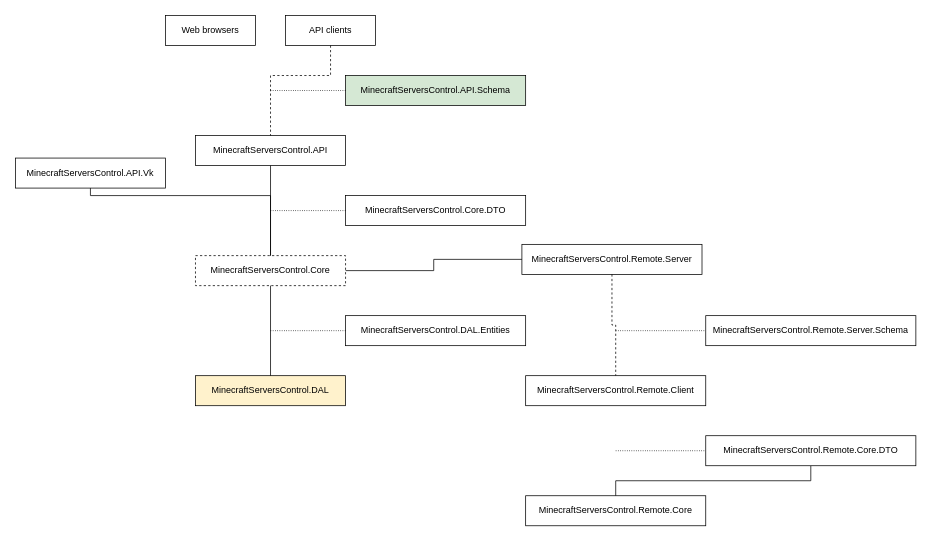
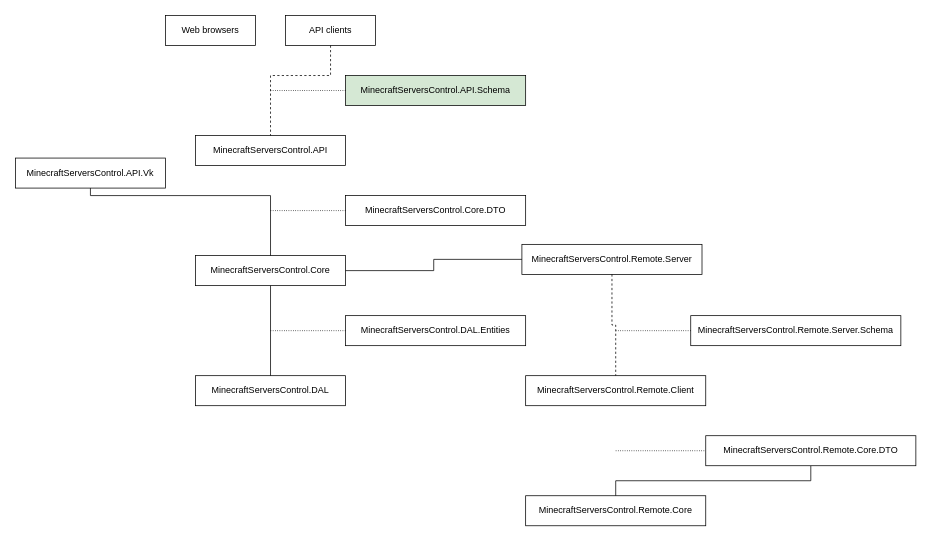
  <mxCell id="0" />
  <mxCell id="1" parent="0" />
  <mxCell id="2" value="MinecraftServersControl.API" style="rounded=0;whiteSpace=wrap;html=1;" vertex="1" parent="1"><mxGeometry x="260" y="180" width="200" height="40" as="geometry" /></mxCell>
  <mxCell id="3" value="Web browsers" style="rounded=0;whiteSpace=wrap;html=1;" vertex="1" parent="1"><mxGeometry x="220" y="20" width="120" height="40" as="geometry" /></mxCell>
  <mxCell id="4" value="API clients" style="rounded=0;whiteSpace=wrap;html=1;" vertex="1" parent="1"><mxGeometry x="380" y="20" width="120" height="40" as="geometry" /></mxCell>
  <mxCell id="5" value="" style="endArrow=none;startArrow=none;html=1;rounded=0;edgeStyle=orthogonalEdgeStyle;endFill=0;startFill=0;dashed=1;" edge="1" parent="1" source="4" target="2"><mxGeometry width="50" height="50" relative="1" as="geometry"><mxPoint x="570" y="300" as="sourcePoint" /><mxPoint x="630" y="190" as="targetPoint" /><Array as="points"><mxPoint x="440" y="100" /><mxPoint x="360" y="100" /></Array></mxGeometry></mxCell>
  <mxCell id="6" value="MinecraftServersControl.API.Schema" style="rounded=0;whiteSpace=wrap;html=1;fillColor=#d5e8d4;" vertex="1" parent="1"><mxGeometry x="460" y="100" width="240" height="40" as="geometry" /></mxCell>
  <mxCell id="7" value="" style="endArrow=none;dashed=1;html=1;rounded=0;dashPattern=1 2;" edge="1" parent="1" target="6"><mxGeometry width="50" height="50" relative="1" as="geometry"><mxPoint x="360" y="120" as="sourcePoint" /><mxPoint x="630" y="280" as="targetPoint" /></mxGeometry></mxCell>
- <mxCell id="8" value="MinecraftServersControl.Core" style="rounded=0;whiteSpace=wrap;html=1;dashed=1;" vertex="1" parent="1"><mxGeometry x="260" y="340" width="200" height="40" as="geometry" /></mxCell>
- <mxCell id="9" value="" style="endArrow=none;html=1;rounded=0;edgeStyle=orthogonalEdgeStyle;endFill=0;" edge="1" parent="1" source="8" target="2"><mxGeometry width="50" height="50" relative="1" as="geometry"><mxPoint x="580" y="330" as="sourcePoint" /><mxPoint x="630" y="280" as="targetPoint" /></mxGeometry></mxCell>
+ <mxCell id="8" value="MinecraftServersControl.Core" style="rounded=0;whiteSpace=wrap;html=1;" vertex="1" parent="1"><mxGeometry x="260" y="340" width="200" height="40" as="geometry" /></mxCell>
  <mxCell id="10" value="MinecraftServersControl.Core.DTO" style="rounded=0;whiteSpace=wrap;html=1;" vertex="1" parent="1"><mxGeometry x="460" y="260" width="240" height="40" as="geometry" /></mxCell>
  <mxCell id="11" value="" style="endArrow=none;dashed=1;html=1;rounded=0;dashPattern=1 2;" edge="1" parent="1" target="10"><mxGeometry width="50" height="50" relative="1" as="geometry"><mxPoint x="360" y="280" as="sourcePoint" /><mxPoint x="510" y="130" as="targetPoint" /></mxGeometry></mxCell>
- <mxCell id="12" value="MinecraftServersControl.DAL" style="rounded=0;whiteSpace=wrap;html=1;fillColor=#fff2cc;" vertex="1" parent="1"><mxGeometry x="260" y="500" width="200" height="40" as="geometry" /></mxCell>
+ <mxCell id="12" value="MinecraftServersControl.DAL" style="rounded=0;whiteSpace=wrap;html=1;" vertex="1" parent="1"><mxGeometry x="260" y="500" width="200" height="40" as="geometry" /></mxCell>
  <mxCell id="13" value="" style="endArrow=none;html=1;rounded=0;edgeStyle=orthogonalEdgeStyle;endFill=0;" edge="1" parent="1" source="12" target="8"><mxGeometry width="50" height="50" relative="1" as="geometry"><mxPoint x="370" y="350" as="sourcePoint" /><mxPoint x="370" y="230" as="targetPoint" /></mxGeometry></mxCell>
  <mxCell id="14" value="MinecraftServersControl.DAL.Entities" style="rounded=0;whiteSpace=wrap;html=1;" vertex="1" parent="1"><mxGeometry x="460" y="420" width="240" height="40" as="geometry" /></mxCell>
  <mxCell id="15" value="" style="endArrow=none;dashed=1;html=1;rounded=0;dashPattern=1 2;" edge="1" parent="1" target="14"><mxGeometry width="50" height="50" relative="1" as="geometry"><mxPoint x="360" y="440" as="sourcePoint" /><mxPoint x="470" y="290" as="targetPoint" /></mxGeometry></mxCell>
  <mxCell id="16" value="MinecraftServersControl.Remote.Server" style="rounded=0;whiteSpace=wrap;html=1;" vertex="1" parent="1"><mxGeometry x="695" y="325" width="240" height="40" as="geometry" /></mxCell>
  <mxCell id="17" value="" style="endArrow=none;html=1;rounded=0;edgeStyle=orthogonalEdgeStyle;endFill=0;" edge="1" parent="1" source="8" target="16"><mxGeometry width="50" height="50" relative="1" as="geometry"><mxPoint x="370" y="350" as="sourcePoint" /><mxPoint x="370" y="230" as="targetPoint" /></mxGeometry></mxCell>
  <mxCell id="18" value="MinecraftServersControl.Remote.Client" style="rounded=0;whiteSpace=wrap;html=1;" vertex="1" parent="1"><mxGeometry x="700" y="500" width="240" height="40" as="geometry" /></mxCell>
  <mxCell id="19" value="" style="endArrow=none;html=1;rounded=0;edgeStyle=orthogonalEdgeStyle;endFill=0;dashed=1;" edge="1" parent="1" source="16" target="18"><mxGeometry width="50" height="50" relative="1" as="geometry"><mxPoint x="370" y="190" as="sourcePoint" /><mxPoint x="290" y="70" as="targetPoint" /></mxGeometry></mxCell>
  <mxCell id="20" value="MinecraftServersControl.Remote.Core" style="rounded=0;whiteSpace=wrap;html=1;" vertex="1" parent="1"><mxGeometry x="700" y="660" width="240" height="40" as="geometry" /></mxCell>
- <mxCell id="21" value="MinecraftServersControl.Remote.Server.Schema" style="rounded=0;whiteSpace=wrap;html=1;" vertex="1" parent="1"><mxGeometry x="940" y="420" width="280" height="40" as="geometry" /></mxCell>
+ <mxCell id="21" value="MinecraftServersControl.Remote.Server.Schema" style="rounded=0;whiteSpace=wrap;html=1;" vertex="1" parent="1"><mxGeometry x="920" y="420" width="280" height="40" as="geometry" /></mxCell>
  <mxCell id="22" value="" style="endArrow=none;dashed=1;html=1;rounded=0;dashPattern=1 2;" edge="1" parent="1" target="21"><mxGeometry width="50" height="50" relative="1" as="geometry"><mxPoint x="820" y="440" as="sourcePoint" /><mxPoint x="470" y="290" as="targetPoint" /></mxGeometry></mxCell>
  <mxCell id="23" value="" style="endArrow=none;html=1;rounded=0;edgeStyle=orthogonalEdgeStyle;endFill=0;" edge="1" parent="1" source="20" target="24"><mxGeometry width="50" height="50" relative="1" as="geometry"><mxPoint x="370" y="510" as="sourcePoint" /><mxPoint x="370" y="390" as="targetPoint" /></mxGeometry></mxCell>
  <mxCell id="24" value="MinecraftServersControl.Remote.Core.DTO" style="rounded=0;whiteSpace=wrap;html=1;" vertex="1" parent="1"><mxGeometry x="940" y="580" width="280" height="40" as="geometry" /></mxCell>
  <mxCell id="25" value="" style="endArrow=none;dashed=1;html=1;rounded=0;dashPattern=1 2;" edge="1" parent="1" target="24"><mxGeometry width="50" height="50" relative="1" as="geometry"><mxPoint x="820" y="600" as="sourcePoint" /><mxPoint x="950" y="450" as="targetPoint" /></mxGeometry></mxCell>
  <mxCell id="26" value="MinecraftServersControl.API.Vk" style="rounded=0;whiteSpace=wrap;html=1;" vertex="1" parent="1"><mxGeometry x="20" y="210" width="200" height="40" as="geometry" /></mxCell>
  <mxCell id="27" value="" style="endArrow=none;html=1;rounded=0;edgeStyle=orthogonalEdgeStyle;endFill=0;" edge="1" parent="1" source="8" target="26"><mxGeometry width="50" height="50" relative="1" as="geometry"><mxPoint x="370" y="350" as="sourcePoint" /><mxPoint x="370" y="230" as="targetPoint" /><Array as="points"><mxPoint x="360" y="260" /><mxPoint x="120" y="260" /></Array></mxGeometry></mxCell>
